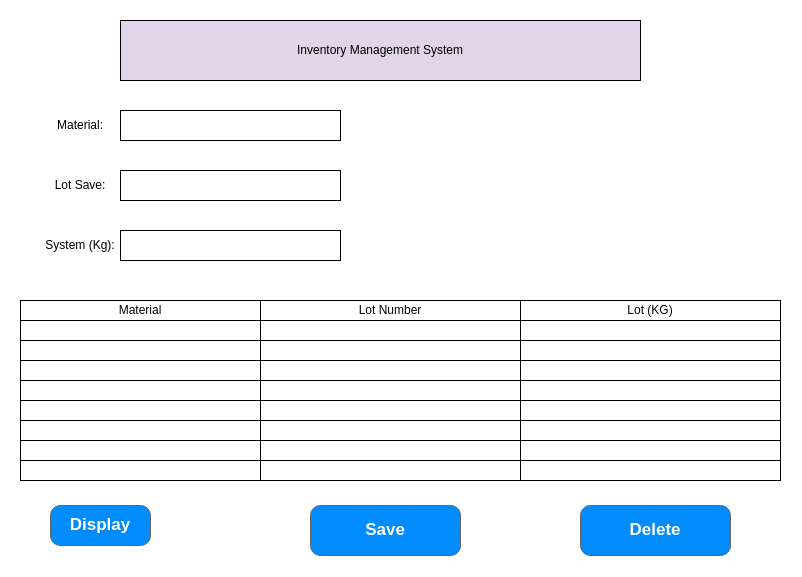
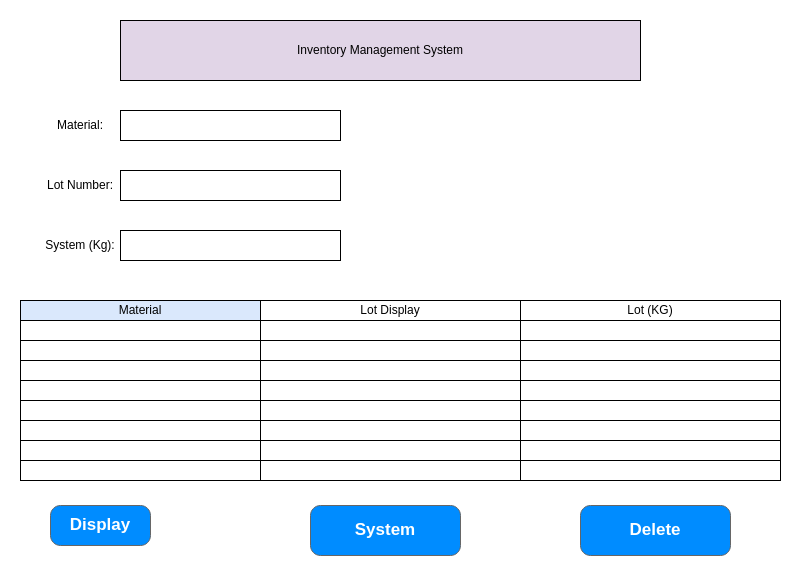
  <mxCell id="0" />
  <mxCell id="1" parent="0" />
  <mxCell id="2" value="Delete" style="strokeWidth=1;shadow=0;dashed=0;align=center;html=1;shape=mxgraph.mockup.buttons.button;strokeColor=#666666;fontColor=#ffffff;mainText=;buttonStyle=round;fontSize=17;fontStyle=1;fillColor=#008cff;whiteSpace=wrap;" vertex="1" parent="1"><mxGeometry x="580" y="505" width="150" height="50" as="geometry" /></mxCell>
- <mxCell id="3" value="Save" style="strokeWidth=1;shadow=0;dashed=0;align=center;html=1;shape=mxgraph.mockup.buttons.button;strokeColor=#666666;fontColor=#ffffff;mainText=;buttonStyle=round;fontSize=17;fontStyle=1;fillColor=#008cff;whiteSpace=wrap;" vertex="1" parent="1"><mxGeometry x="310" y="505" width="150" height="50" as="geometry" /></mxCell>
+ <mxCell id="3" value="System" style="strokeWidth=1;shadow=0;dashed=0;align=center;html=1;shape=mxgraph.mockup.buttons.button;strokeColor=#666666;fontColor=#ffffff;mainText=;buttonStyle=round;fontSize=17;fontStyle=1;fillColor=#008cff;whiteSpace=wrap;" vertex="1" parent="1"><mxGeometry x="310" y="505" width="150" height="50" as="geometry" /></mxCell>
  <mxCell id="4" value="Display" style="strokeWidth=1;shadow=0;dashed=0;align=center;html=1;shape=mxgraph.mockup.buttons.button;strokeColor=#666666;fontColor=#ffffff;mainText=;buttonStyle=round;fontSize=17;fontStyle=1;fillColor=#008cff;whiteSpace=wrap;" vertex="1" parent="1"><mxGeometry x="50" y="505" width="100" height="40" as="geometry" /></mxCell>
  <mxCell id="5" value="Inventory Management System" style="rounded=0;whiteSpace=wrap;html=1;fillColor=#e1d5e7;" vertex="1" parent="1"><mxGeometry x="120" y="20" width="520" height="60" as="geometry" /></mxCell>
  <mxCell id="6" value="" style="rounded=0;whiteSpace=wrap;html=1;" vertex="1" parent="1"><mxGeometry x="120" y="230" width="220" height="30" as="geometry" /></mxCell>
  <mxCell id="7" value="" style="rounded=0;whiteSpace=wrap;html=1;" vertex="1" parent="1"><mxGeometry x="120" y="170" width="220" height="30" as="geometry" /></mxCell>
  <mxCell id="8" value="" style="rounded=0;whiteSpace=wrap;html=1;" vertex="1" parent="1"><mxGeometry x="120" y="110" width="220" height="30" as="geometry" /></mxCell>
  <mxCell id="9" value="System (Kg):" style="text;html=1;align=center;verticalAlign=middle;whiteSpace=wrap;rounded=0;" vertex="1" parent="1"><mxGeometry x="40" y="230" width="80" height="30" as="geometry" /></mxCell>
  <mxCell id="10" value="Material:" style="text;html=1;align=center;verticalAlign=middle;whiteSpace=wrap;rounded=0;" vertex="1" parent="1"><mxGeometry x="50" y="110" width="60" height="30" as="geometry" /></mxCell>
- <mxCell id="11" value="Lot Save:" style="text;html=1;align=center;verticalAlign=middle;whiteSpace=wrap;rounded=0;" vertex="1" parent="1"><mxGeometry x="40" y="170" width="80" height="30" as="geometry" /></mxCell>
+ <mxCell id="11" value="Lot Number:" style="text;html=1;align=center;verticalAlign=middle;whiteSpace=wrap;rounded=0;" vertex="1" parent="1"><mxGeometry x="40" y="170" width="80" height="30" as="geometry" /></mxCell>
  <mxCell id="12" value="" style="rounded=0;whiteSpace=wrap;html=1;" vertex="1" parent="1"><mxGeometry x="20" y="300" width="760" height="180" as="geometry" /></mxCell>
- <mxCell id="13" value="Material" style="rounded=0;whiteSpace=wrap;html=1;" vertex="1" parent="1"><mxGeometry x="20" y="300" width="240" height="20" as="geometry" /></mxCell>
- <mxCell id="14" value="Lot Number" style="rounded=0;whiteSpace=wrap;html=1;" vertex="1" parent="1"><mxGeometry x="260" y="300" width="260" height="20" as="geometry" /></mxCell>
+ <mxCell id="13" value="Material" style="rounded=0;whiteSpace=wrap;html=1;fillColor=#dae8fc;" vertex="1" parent="1"><mxGeometry x="20" y="300" width="240" height="20" as="geometry" /></mxCell>
+ <mxCell id="14" value="Lot Display" style="rounded=0;whiteSpace=wrap;html=1;" vertex="1" parent="1"><mxGeometry x="260" y="300" width="260" height="20" as="geometry" /></mxCell>
  <mxCell id="15" value="Lot (KG)" style="rounded=0;whiteSpace=wrap;html=1;" vertex="1" parent="1"><mxGeometry x="520" y="300" width="260" height="20" as="geometry" /></mxCell>
  <mxCell id="16" value="" style="rounded=0;whiteSpace=wrap;html=1;" vertex="1" parent="1"><mxGeometry x="20" y="320" width="240" height="20" as="geometry" /></mxCell>
  <mxCell id="17" value="" style="rounded=0;whiteSpace=wrap;html=1;" vertex="1" parent="1"><mxGeometry x="260" y="320" width="260" height="20" as="geometry" /></mxCell>
  <mxCell id="18" value="" style="rounded=0;whiteSpace=wrap;html=1;" vertex="1" parent="1"><mxGeometry x="520" y="320" width="260" height="20" as="geometry" /></mxCell>
  <mxCell id="19" value="" style="rounded=0;whiteSpace=wrap;html=1;" vertex="1" parent="1"><mxGeometry x="20" y="340" width="240" height="20" as="geometry" /></mxCell>
  <mxCell id="20" value="" style="rounded=0;whiteSpace=wrap;html=1;" vertex="1" parent="1"><mxGeometry x="260" y="340" width="260" height="20" as="geometry" /></mxCell>
  <mxCell id="21" value="" style="rounded=0;whiteSpace=wrap;html=1;" vertex="1" parent="1"><mxGeometry x="520" y="340" width="260" height="20" as="geometry" /></mxCell>
  <mxCell id="22" value="" style="rounded=0;whiteSpace=wrap;html=1;" vertex="1" parent="1"><mxGeometry x="20" y="360" width="240" height="20" as="geometry" /></mxCell>
  <mxCell id="23" value="" style="rounded=0;whiteSpace=wrap;html=1;" vertex="1" parent="1"><mxGeometry x="260" y="360" width="260" height="20" as="geometry" /></mxCell>
  <mxCell id="24" value="" style="rounded=0;whiteSpace=wrap;html=1;" vertex="1" parent="1"><mxGeometry x="520" y="360" width="260" height="20" as="geometry" /></mxCell>
  <mxCell id="25" value="" style="rounded=0;whiteSpace=wrap;html=1;" vertex="1" parent="1"><mxGeometry x="20" y="380" width="240" height="20" as="geometry" /></mxCell>
  <mxCell id="26" value="" style="rounded=0;whiteSpace=wrap;html=1;" vertex="1" parent="1"><mxGeometry x="260" y="380" width="260" height="20" as="geometry" /></mxCell>
  <mxCell id="27" value="" style="rounded=0;whiteSpace=wrap;html=1;" vertex="1" parent="1"><mxGeometry x="520" y="380" width="260" height="20" as="geometry" /></mxCell>
  <mxCell id="28" value="" style="rounded=0;whiteSpace=wrap;html=1;" vertex="1" parent="1"><mxGeometry x="20" y="400" width="240" height="20" as="geometry" /></mxCell>
  <mxCell id="29" value="" style="rounded=0;whiteSpace=wrap;html=1;" vertex="1" parent="1"><mxGeometry x="260" y="400" width="260" height="20" as="geometry" /></mxCell>
  <mxCell id="30" value="" style="rounded=0;whiteSpace=wrap;html=1;" vertex="1" parent="1"><mxGeometry x="520" y="400" width="260" height="20" as="geometry" /></mxCell>
  <mxCell id="31" value="" style="rounded=0;whiteSpace=wrap;html=1;" vertex="1" parent="1"><mxGeometry x="20" y="420" width="240" height="20" as="geometry" /></mxCell>
  <mxCell id="32" value="" style="rounded=0;whiteSpace=wrap;html=1;" vertex="1" parent="1"><mxGeometry x="260" y="420" width="260" height="20" as="geometry" /></mxCell>
  <mxCell id="33" value="" style="rounded=0;whiteSpace=wrap;html=1;" vertex="1" parent="1"><mxGeometry x="520" y="420" width="260" height="20" as="geometry" /></mxCell>
  <mxCell id="34" value="" style="rounded=0;whiteSpace=wrap;html=1;" vertex="1" parent="1"><mxGeometry x="20" y="440" width="240" height="20" as="geometry" /></mxCell>
  <mxCell id="35" value="" style="rounded=0;whiteSpace=wrap;html=1;" vertex="1" parent="1"><mxGeometry x="260" y="440" width="260" height="20" as="geometry" /></mxCell>
  <mxCell id="36" value="" style="rounded=0;whiteSpace=wrap;html=1;" vertex="1" parent="1"><mxGeometry x="520" y="440" width="260" height="20" as="geometry" /></mxCell>
  <mxCell id="37" value="" style="rounded=0;whiteSpace=wrap;html=1;" vertex="1" parent="1"><mxGeometry x="20" y="460" width="240" height="20" as="geometry" /></mxCell>
  <mxCell id="38" value="" style="rounded=0;whiteSpace=wrap;html=1;" vertex="1" parent="1"><mxGeometry x="260" y="460" width="260" height="20" as="geometry" /></mxCell>
  <mxCell id="39" value="" style="rounded=0;whiteSpace=wrap;html=1;" vertex="1" parent="1"><mxGeometry x="520" y="460" width="260" height="20" as="geometry" /></mxCell>
